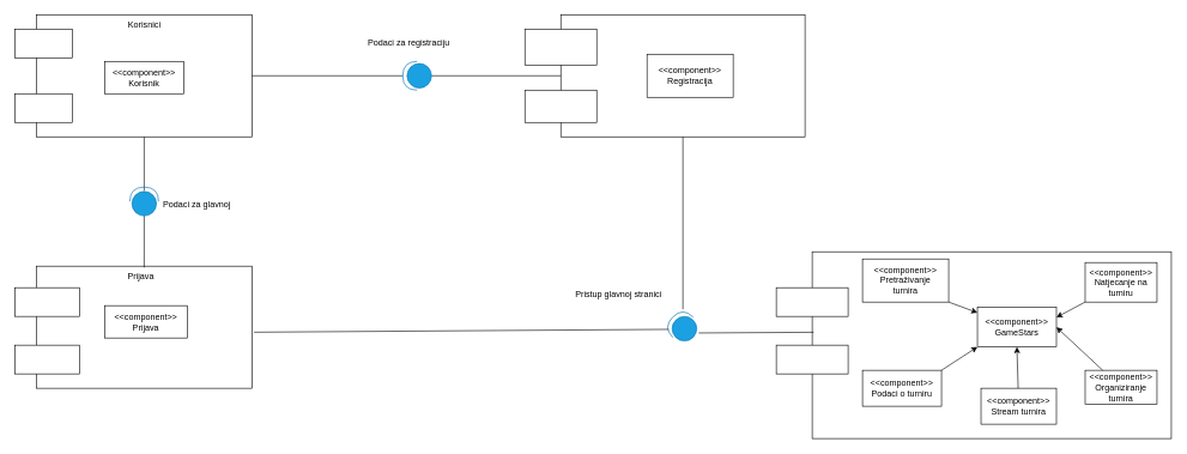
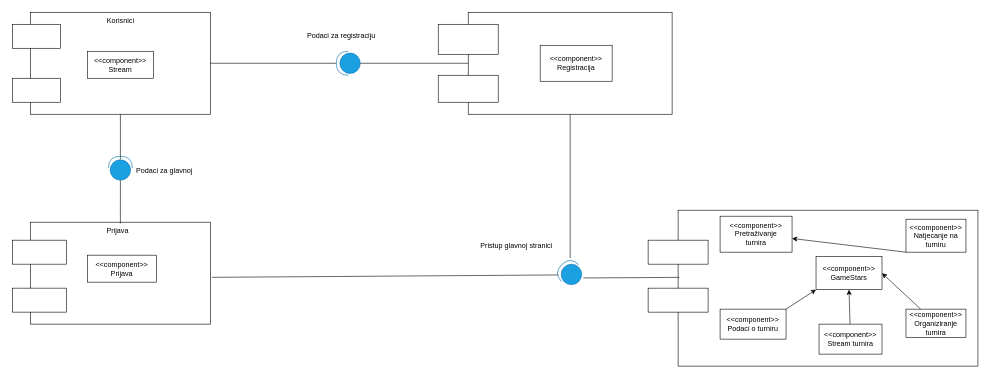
  <mxCell id="0" />
  <mxCell id="1" parent="0" />
  <mxCell id="2" value="" style="rounded=0;whiteSpace=wrap;html=1;" vertex="1" parent="1"><mxGeometry x="50" y="20" width="300" height="170" as="geometry" /></mxCell>
  <mxCell id="3" value="" style="rounded=0;whiteSpace=wrap;html=1;" vertex="1" parent="1"><mxGeometry x="20" y="40" width="80" height="40" as="geometry" /></mxCell>
  <mxCell id="4" value="" style="rounded=0;whiteSpace=wrap;html=1;" vertex="1" parent="1"><mxGeometry x="20" y="130" width="80" height="40" as="geometry" /></mxCell>
- <mxCell id="5" value="&amp;lt;&amp;lt;component&amp;gt;&amp;gt;&lt;br&gt;Korisnik" style="rounded=0;whiteSpace=wrap;html=1;" vertex="1" parent="1"><mxGeometry x="145" y="85" width="110" height="45" as="geometry" /></mxCell>
+ <mxCell id="5" value="&amp;lt;&amp;lt;component&amp;gt;&amp;gt;&lt;br&gt;Stream" style="rounded=0;whiteSpace=wrap;html=1;" vertex="1" parent="1"><mxGeometry x="145" y="85" width="110" height="45" as="geometry" /></mxCell>
  <mxCell id="6" value="Korisnici" style="text;html=1;align=center;verticalAlign=middle;resizable=0;points=[];autosize=1;strokeColor=none;fillColor=none;" vertex="1" parent="1"><mxGeometry x="165" y="20" width="70" height="30" as="geometry" /></mxCell>
  <mxCell id="7" value="" style="rounded=0;whiteSpace=wrap;html=1;" vertex="1" parent="1"><mxGeometry x="50" y="370" width="300" height="170" as="geometry" /></mxCell>
  <mxCell id="8" value="" style="endArrow=none;html=1;rounded=0;entryX=0.5;entryY=1;entryDx=0;entryDy=0;exitX=1;exitY=0.5;exitDx=0;exitDy=0;exitPerimeter=0;" edge="1" parent="1" target="2"><mxGeometry width="50" height="50" relative="1" as="geometry"><mxPoint x="200" y="265" as="sourcePoint" /><mxPoint x="320" y="260" as="targetPoint" /></mxGeometry></mxCell>
  <mxCell id="9" value="" style="endArrow=none;html=1;rounded=0;entryX=0;entryY=0.5;entryDx=0;entryDy=0;entryPerimeter=0;exitX=0.583;exitY=0.067;exitDx=0;exitDy=0;exitPerimeter=0;" edge="1" parent="1" source="20" target="42"><mxGeometry width="50" height="50" relative="1" as="geometry"><mxPoint x="200" y="360" as="sourcePoint" /><mxPoint x="200" y="300" as="targetPoint" /></mxGeometry></mxCell>
  <mxCell id="10" value="Podaci za glavnoj" style="text;html=1;align=center;verticalAlign=middle;resizable=0;points=[];autosize=1;strokeColor=none;fillColor=none;" vertex="1" parent="1"><mxGeometry x="217.5" y="270" width="110" height="30" as="geometry" /></mxCell>
  <mxCell id="11" value="" style="rounded=0;whiteSpace=wrap;html=1;" vertex="1" parent="1"><mxGeometry x="20" y="400" width="90" height="40" as="geometry" /></mxCell>
  <mxCell id="12" value="" style="rounded=0;whiteSpace=wrap;html=1;" vertex="1" parent="1"><mxGeometry x="20" y="480" width="90" height="40" as="geometry" /></mxCell>
  <mxCell id="13" value="&amp;lt;&amp;lt;component&amp;gt;&amp;gt;&lt;br&gt;Prijava" style="rounded=0;whiteSpace=wrap;html=1;" vertex="1" parent="1"><mxGeometry x="145" y="425" width="115" height="45" as="geometry" /></mxCell>
  <mxCell id="14" value="" style="endArrow=none;html=1;rounded=0;exitX=1;exitY=0.5;exitDx=0;exitDy=0;" edge="1" parent="1" source="2"><mxGeometry width="50" height="50" relative="1" as="geometry"><mxPoint x="270" y="310" as="sourcePoint" /><mxPoint x="560" y="105" as="targetPoint" /></mxGeometry></mxCell>
  <mxCell id="15" value="" style="rounded=0;whiteSpace=wrap;html=1;" vertex="1" parent="1"><mxGeometry x="780" y="20" width="340" height="170" as="geometry" /></mxCell>
  <mxCell id="16" value="" style="endArrow=none;html=1;rounded=0;exitX=1;exitY=0.5;exitDx=0;exitDy=0;entryX=0;entryY=0.5;entryDx=0;entryDy=0;" edge="1" parent="1" target="15"><mxGeometry width="50" height="50" relative="1" as="geometry"><mxPoint x="600" y="105" as="sourcePoint" /><mxPoint x="680" y="260" as="targetPoint" /></mxGeometry></mxCell>
  <mxCell id="17" value="" style="rounded=0;whiteSpace=wrap;html=1;" vertex="1" parent="1"><mxGeometry x="730" y="40" width="100" height="50" as="geometry" /></mxCell>
  <mxCell id="18" value="" style="rounded=0;whiteSpace=wrap;html=1;" vertex="1" parent="1"><mxGeometry x="730" y="125" width="100" height="45" as="geometry" /></mxCell>
  <mxCell id="19" value="&lt;div&gt;&amp;lt;&amp;lt;component&amp;gt;&amp;gt;&lt;/div&gt;&lt;div&gt;Registracija&lt;/div&gt;" style="rounded=0;whiteSpace=wrap;html=1;" vertex="1" parent="1"><mxGeometry x="900" y="75" width="120" height="60" as="geometry" /></mxCell>
  <mxCell id="20" value="Prijava" style="text;html=1;align=center;verticalAlign=middle;resizable=0;points=[];autosize=1;strokeColor=none;fillColor=none;" vertex="1" parent="1"><mxGeometry x="165" y="370" width="60" height="30" as="geometry" /></mxCell>
  <mxCell id="21" value="Podaci za registraciju" style="text;html=1;align=center;verticalAlign=middle;resizable=0;points=[];autosize=1;strokeColor=none;fillColor=none;" vertex="1" parent="1"><mxGeometry x="497.5" y="45" width="140" height="30" as="geometry" /></mxCell>
  <mxCell id="22" value="" style="endArrow=none;html=1;rounded=0;entryX=0.5;entryY=1;entryDx=0;entryDy=0;exitX=0.942;exitY=0.942;exitDx=0;exitDy=0;exitPerimeter=0;" edge="1" parent="1" source="24" target="15"><mxGeometry width="50" height="50" relative="1" as="geometry"><mxPoint x="950" y="380" as="sourcePoint" /><mxPoint x="680" y="260" as="targetPoint" /></mxGeometry></mxCell>
  <mxCell id="23" value="" style="shape=providedRequiredInterface;html=1;verticalLabelPosition=bottom;sketch=0;direction=west;fillColor=#1ba1e2;fontColor=#ffffff;strokeColor=#006EAF;" vertex="1" parent="1"><mxGeometry x="560" y="85" width="40" height="40" as="geometry" /></mxCell>
  <mxCell id="24" value="" style="shape=providedRequiredInterface;html=1;verticalLabelPosition=bottom;sketch=0;direction=west;rotation=45;fillColor=#1ba1e2;fontColor=#ffffff;strokeColor=#006EAF;" vertex="1" parent="1"><mxGeometry x="930" y="435" width="40" height="40" as="geometry" /></mxCell>
  <mxCell id="25" value="" style="endArrow=none;html=1;rounded=0;exitX=1.01;exitY=0.541;exitDx=0;exitDy=0;exitPerimeter=0;entryX=0.801;entryY=0.093;entryDx=0;entryDy=0;entryPerimeter=0;" edge="1" parent="1" source="7" target="24"><mxGeometry width="50" height="50" relative="1" as="geometry"><mxPoint x="630" y="310" as="sourcePoint" /><mxPoint x="880" y="410" as="targetPoint" /></mxGeometry></mxCell>
  <mxCell id="26" value="Pristup glavnoj stranici" style="text;html=1;align=center;verticalAlign=middle;resizable=0;points=[];autosize=1;strokeColor=none;fillColor=none;" vertex="1" parent="1"><mxGeometry x="785" y="395" width="150" height="30" as="geometry" /></mxCell>
  <mxCell id="27" value="" style="rounded=0;whiteSpace=wrap;html=1;" vertex="1" parent="1"><mxGeometry x="1130" y="350" width="500" height="260" as="geometry" /></mxCell>
  <mxCell id="28" value="" style="endArrow=none;html=1;rounded=0;exitX=-0.03;exitY=0.747;exitDx=0;exitDy=0;exitPerimeter=0;entryX=0.004;entryY=0.431;entryDx=0;entryDy=0;entryPerimeter=0;" edge="1" parent="1" source="24" target="27"><mxGeometry width="50" height="50" relative="1" as="geometry"><mxPoint x="1020" y="410" as="sourcePoint" /><mxPoint x="1070" y="360" as="targetPoint" /></mxGeometry></mxCell>
  <mxCell id="29" value="" style="rounded=0;whiteSpace=wrap;html=1;" vertex="1" parent="1"><mxGeometry x="1080" y="400" width="100" height="40" as="geometry" /></mxCell>
  <mxCell id="30" value="" style="rounded=0;whiteSpace=wrap;html=1;" vertex="1" parent="1"><mxGeometry x="1080" y="480" width="100" height="40" as="geometry" /></mxCell>
  <mxCell id="31" value="&amp;lt;&amp;lt;component&amp;gt;&amp;gt;&lt;br&gt;GameStars" style="rounded=0;whiteSpace=wrap;html=1;" vertex="1" parent="1"><mxGeometry x="1360" y="427.5" width="110" height="55" as="geometry" /></mxCell>
  <mxCell id="32" value="&amp;lt;&amp;lt;component&amp;gt;&amp;gt;&lt;br&gt;&lt;div&gt;Natjecanje na &lt;br&gt;&lt;/div&gt;&lt;div&gt;turniru&lt;br&gt;&lt;/div&gt;" style="rounded=0;whiteSpace=wrap;html=1;" vertex="1" parent="1"><mxGeometry x="1510" y="365" width="100" height="55" as="geometry" /></mxCell>
  <mxCell id="33" value="&amp;lt;&amp;lt;component&amp;gt;&amp;gt;&lt;div&gt;Organiziranje&lt;/div&gt;&lt;div&gt;turnira&lt;br&gt;&lt;/div&gt;" style="rounded=0;whiteSpace=wrap;html=1;" vertex="1" parent="1"><mxGeometry x="1510" y="515" width="100" height="47.5" as="geometry" /></mxCell>
  <mxCell id="34" value="&amp;lt;&amp;lt;component&amp;gt;&amp;gt;&lt;br&gt;Stream turnira" style="rounded=0;whiteSpace=wrap;html=1;" vertex="1" parent="1"><mxGeometry x="1365" y="540" width="105" height="50" as="geometry" /></mxCell>
  <mxCell id="35" value="&lt;div&gt;&amp;lt;&amp;lt;component&amp;gt;&amp;gt;&lt;/div&gt;&lt;div&gt;Podaci o turniru&lt;/div&gt;" style="rounded=0;whiteSpace=wrap;html=1;" vertex="1" parent="1"><mxGeometry x="1200" y="515" width="110" height="50" as="geometry" /></mxCell>
  <mxCell id="36" value="&amp;lt;&amp;lt;component&amp;gt;&amp;gt;&lt;br&gt;Pretraživanje&lt;br&gt;turnira" style="rounded=0;whiteSpace=wrap;html=1;" vertex="1" parent="1"><mxGeometry x="1200" y="360" width="120" height="60" as="geometry" /></mxCell>
- <mxCell id="37" value="" style="endArrow=classic;html=1;rounded=0;exitX=1;exitY=1;exitDx=0;exitDy=0;" edge="1" parent="1" source="36" target="31"><mxGeometry width="50" height="50" relative="1" as="geometry"><mxPoint x="1020" y="410" as="sourcePoint" /><mxPoint x="1070" y="360" as="targetPoint" /></mxGeometry></mxCell>
  <mxCell id="38" value="" style="endArrow=classic;html=1;rounded=0;exitX=1;exitY=0;exitDx=0;exitDy=0;entryX=0;entryY=1;entryDx=0;entryDy=0;" edge="1" parent="1" source="35" target="31"><mxGeometry width="50" height="50" relative="1" as="geometry"><mxPoint x="1020" y="410" as="sourcePoint" /><mxPoint x="1070" y="360" as="targetPoint" /></mxGeometry></mxCell>
  <mxCell id="39" value="" style="endArrow=classic;html=1;rounded=0;entryX=0.5;entryY=1;entryDx=0;entryDy=0;" edge="1" parent="1" source="34" target="31"><mxGeometry width="50" height="50" relative="1" as="geometry"><mxPoint x="1395" y="540" as="sourcePoint" /><mxPoint x="1070" y="360" as="targetPoint" /></mxGeometry></mxCell>
- <mxCell id="40" value="" style="endArrow=classic;html=1;rounded=0;exitX=0;exitY=1;exitDx=0;exitDy=0;entryX=1;entryY=0.25;entryDx=0;entryDy=0;" edge="1" parent="1" source="32" target="31"><mxGeometry width="50" height="50" relative="1" as="geometry"><mxPoint x="1020" y="410" as="sourcePoint" /><mxPoint x="1070" y="360" as="targetPoint" /></mxGeometry></mxCell>
+ <mxCell id="40" value="" style="endArrow=classic;html=1;rounded=0;exitX=0;exitY=1;exitDx=0;exitDy=0;" edge="1" parent="1" source="32" target="36"><mxGeometry width="50" height="50" relative="1" as="geometry"><mxPoint x="1020" y="410" as="sourcePoint" /><mxPoint x="1070" y="360" as="targetPoint" /></mxGeometry></mxCell>
  <mxCell id="41" value="" style="endArrow=classic;html=1;rounded=0;entryX=1;entryY=0.5;entryDx=0;entryDy=0;" edge="1" parent="1" source="33" target="31"><mxGeometry width="50" height="50" relative="1" as="geometry"><mxPoint x="1020" y="410" as="sourcePoint" /><mxPoint x="1070" y="360" as="targetPoint" /></mxGeometry></mxCell>
  <mxCell id="42" value="" style="shape=providedRequiredInterface;html=1;verticalLabelPosition=bottom;sketch=0;direction=north;fillColor=#1ba1e2;fontColor=#ffffff;strokeColor=#006EAF;" vertex="1" parent="1"><mxGeometry x="180" y="260" width="40" height="40" as="geometry" /></mxCell>
